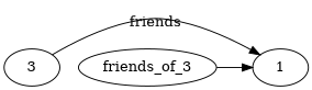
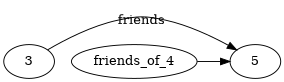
  digraph {
    3
-   1
-   friends_of_3
+   1 [label=5]
+   friends_of_3 [label=friends_of_4]
    subgraph sub_1 {
      rank=same
      3
      1
      friends_of_3
    }
    3 -> 1 [label=friends]
    friends_of_3 -> 1
  }
